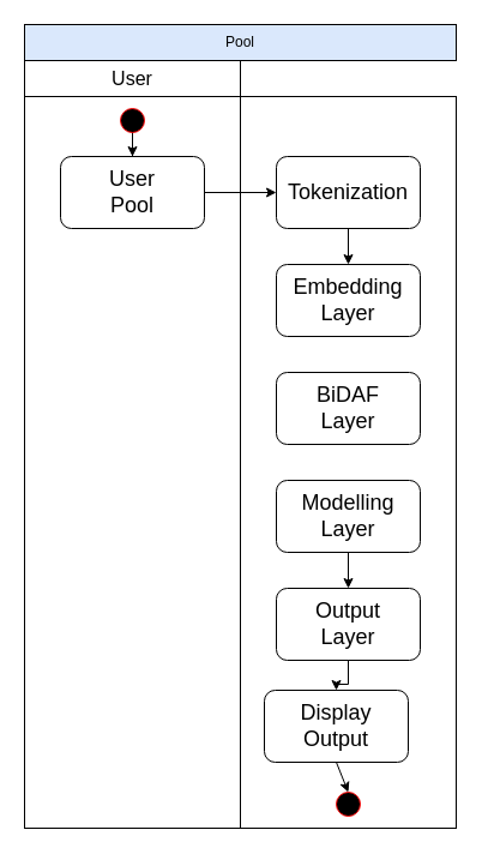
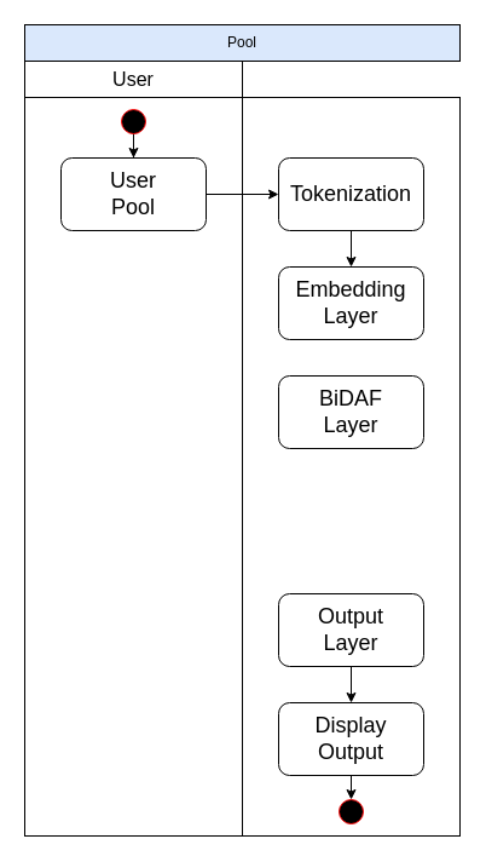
  <mxCell id="0" />
  <mxCell id="1" parent="0" />
  <mxCell id="2" value="&lt;font size=&quot;3&quot;&gt;User&lt;/font&gt;" style="rounded=0;whiteSpace=wrap;html=1;" parent="1" vertex="1"><mxGeometry x="20" y="50" width="180" height="30" as="geometry" /></mxCell>
  <mxCell id="3" value="Pool" style="rounded=0;whiteSpace=wrap;html=1;fillColor=#dae8fc;" parent="1" vertex="1"><mxGeometry x="20" y="20" width="360" height="30" as="geometry" /></mxCell>
  <mxCell id="4" value="" style="rounded=0;whiteSpace=wrap;html=1;" parent="1" vertex="1"><mxGeometry x="20" y="80" width="180" height="610" as="geometry" /></mxCell>
  <mxCell id="5" value="" style="rounded=0;whiteSpace=wrap;html=1;" parent="1" vertex="1"><mxGeometry x="200" y="80" width="180" height="610" as="geometry" /></mxCell>
  <mxCell id="6" value="&lt;div&gt;&lt;font style=&quot;font-size: 18px&quot;&gt;User&lt;/font&gt;&lt;/div&gt;&lt;div&gt;&lt;font style=&quot;font-size: 18px&quot;&gt;Pool&lt;br&gt;&lt;/font&gt;&lt;/div&gt;" style="rounded=1;whiteSpace=wrap;html=1;" parent="1" vertex="1"><mxGeometry x="50" y="130" width="120" height="60" as="geometry" /></mxCell>
  <mxCell id="7" style="edgeStyle=orthogonalEdgeStyle;rounded=0;orthogonalLoop=1;jettySize=auto;html=1;" parent="1" source="8" target="10" edge="1"><mxGeometry relative="1" as="geometry" /></mxCell>
  <mxCell id="8" value="&lt;font style=&quot;font-size: 18px&quot;&gt;Tokenization&lt;/font&gt;" style="rounded=1;whiteSpace=wrap;html=1;" parent="1" vertex="1"><mxGeometry x="230" y="130" width="120" height="60" as="geometry" /></mxCell>
  <mxCell id="9" value="" style="endArrow=classic;html=1;exitX=1;exitY=0.5;exitDx=0;exitDy=0;entryX=0;entryY=0.5;entryDx=0;entryDy=0;" parent="1" source="6" target="8" edge="1"><mxGeometry width="50" height="50" relative="1" as="geometry"><mxPoint x="175" y="135" as="sourcePoint" /><mxPoint x="225" y="85" as="targetPoint" /></mxGeometry></mxCell>
  <mxCell id="10" value="&lt;div&gt;&lt;font style=&quot;font-size: 18px&quot;&gt;Embedding&lt;/font&gt;&lt;/div&gt;&lt;div&gt;&lt;font style=&quot;font-size: 18px&quot;&gt;Layer&lt;/font&gt;&lt;br&gt;&lt;/div&gt;" style="rounded=1;whiteSpace=wrap;html=1;strokeColor=#000000;fillColor=#FFFFFF;" parent="1" vertex="1"><mxGeometry x="230" y="220" width="120" height="60" as="geometry" /></mxCell>
  <mxCell id="11" value="&lt;div&gt;&lt;font style=&quot;font-size: 18px&quot;&gt;BiDAF&lt;/font&gt;&lt;/div&gt;&lt;div&gt;&lt;font style=&quot;font-size: 18px&quot;&gt;Layer&lt;/font&gt;&lt;br&gt;&lt;/div&gt;" style="rounded=1;whiteSpace=wrap;html=1;strokeColor=#000000;fillColor=#FFFFFF;" parent="1" vertex="1"><mxGeometry x="230" y="310" width="120" height="60" as="geometry" /></mxCell>
- <mxCell id="12" style="edgeStyle=orthogonalEdgeStyle;rounded=0;orthogonalLoop=1;jettySize=auto;html=1;" parent="1" source="13" target="15" edge="1"><mxGeometry relative="1" as="geometry" /></mxCell>
- <mxCell id="13" value="&lt;div&gt;&lt;font style=&quot;font-size: 18px&quot;&gt;Modelling&lt;/font&gt;&lt;/div&gt;&lt;div&gt;&lt;font style=&quot;font-size: 18px&quot;&gt;Layer&lt;/font&gt;&lt;br&gt;&lt;/div&gt;" style="rounded=1;whiteSpace=wrap;html=1;strokeColor=#000000;fillColor=#FFFFFF;" parent="1" vertex="1"><mxGeometry x="230" y="400" width="120" height="60" as="geometry" /></mxCell>
  <mxCell id="14" style="edgeStyle=orthogonalEdgeStyle;rounded=0;orthogonalLoop=1;jettySize=auto;html=1;" parent="1" source="15" target="16" edge="1"><mxGeometry relative="1" as="geometry" /></mxCell>
  <mxCell id="15" value="&lt;div&gt;&lt;font style=&quot;font-size: 18px&quot;&gt;Output&lt;/font&gt;&lt;/div&gt;&lt;div&gt;&lt;font style=&quot;font-size: 18px&quot;&gt;Layer&lt;/font&gt;&lt;br&gt;&lt;/div&gt;" style="rounded=1;whiteSpace=wrap;html=1;strokeColor=#000000;fillColor=#FFFFFF;" parent="1" vertex="1"><mxGeometry x="230" y="490" width="120" height="60" as="geometry" /></mxCell>
- <mxCell id="16" value="&lt;font style=&quot;font-size: 18px&quot;&gt;Display&lt;/font&gt;&lt;div&gt;&lt;font style=&quot;font-size: 18px&quot;&gt;Output&lt;/font&gt;&lt;br&gt;&lt;/div&gt;" style="rounded=1;whiteSpace=wrap;html=1;strokeColor=#000000;fillColor=#FFFFFF;" parent="1" vertex="1"><mxGeometry x="220" y="575" width="120" height="60" as="geometry" /></mxCell>
+ <mxCell id="16" value="&lt;font style=&quot;font-size: 18px&quot;&gt;Display&lt;/font&gt;&lt;div&gt;&lt;font style=&quot;font-size: 18px&quot;&gt;Output&lt;/font&gt;&lt;br&gt;&lt;/div&gt;" style="rounded=1;whiteSpace=wrap;html=1;strokeColor=#000000;fillColor=#FFFFFF;" parent="1" vertex="1"><mxGeometry x="230" y="580" width="120" height="60" as="geometry" /></mxCell>
  <mxCell id="17" style="edgeStyle=orthogonalEdgeStyle;rounded=0;orthogonalLoop=1;jettySize=auto;html=1;" parent="1" source="18" target="6" edge="1"><mxGeometry relative="1" as="geometry" /></mxCell>
  <mxCell id="18" value="" style="ellipse;whiteSpace=wrap;html=1;aspect=fixed;fillColor=#000000;strokeColor=#FF0000;" parent="1" vertex="1"><mxGeometry x="100" y="90" width="20" height="20" as="geometry" /></mxCell>
  <mxCell id="19" value="" style="ellipse;whiteSpace=wrap;html=1;aspect=fixed;fillColor=#000000;strokeColor=#FF0000;" parent="1" vertex="1"><mxGeometry x="280" y="660" width="20" height="20" as="geometry" /></mxCell>
  <mxCell id="20" value="" style="endArrow=classic;html=1;exitX=0.5;exitY=1;exitDx=0;exitDy=0;entryX=0.5;entryY=0;entryDx=0;entryDy=0;" parent="1" source="16" target="19" edge="1"><mxGeometry width="50" height="50" relative="1" as="geometry"><mxPoint x="-50" y="740" as="sourcePoint" /><mxPoint x="0" y="690" as="targetPoint" /></mxGeometry></mxCell>
